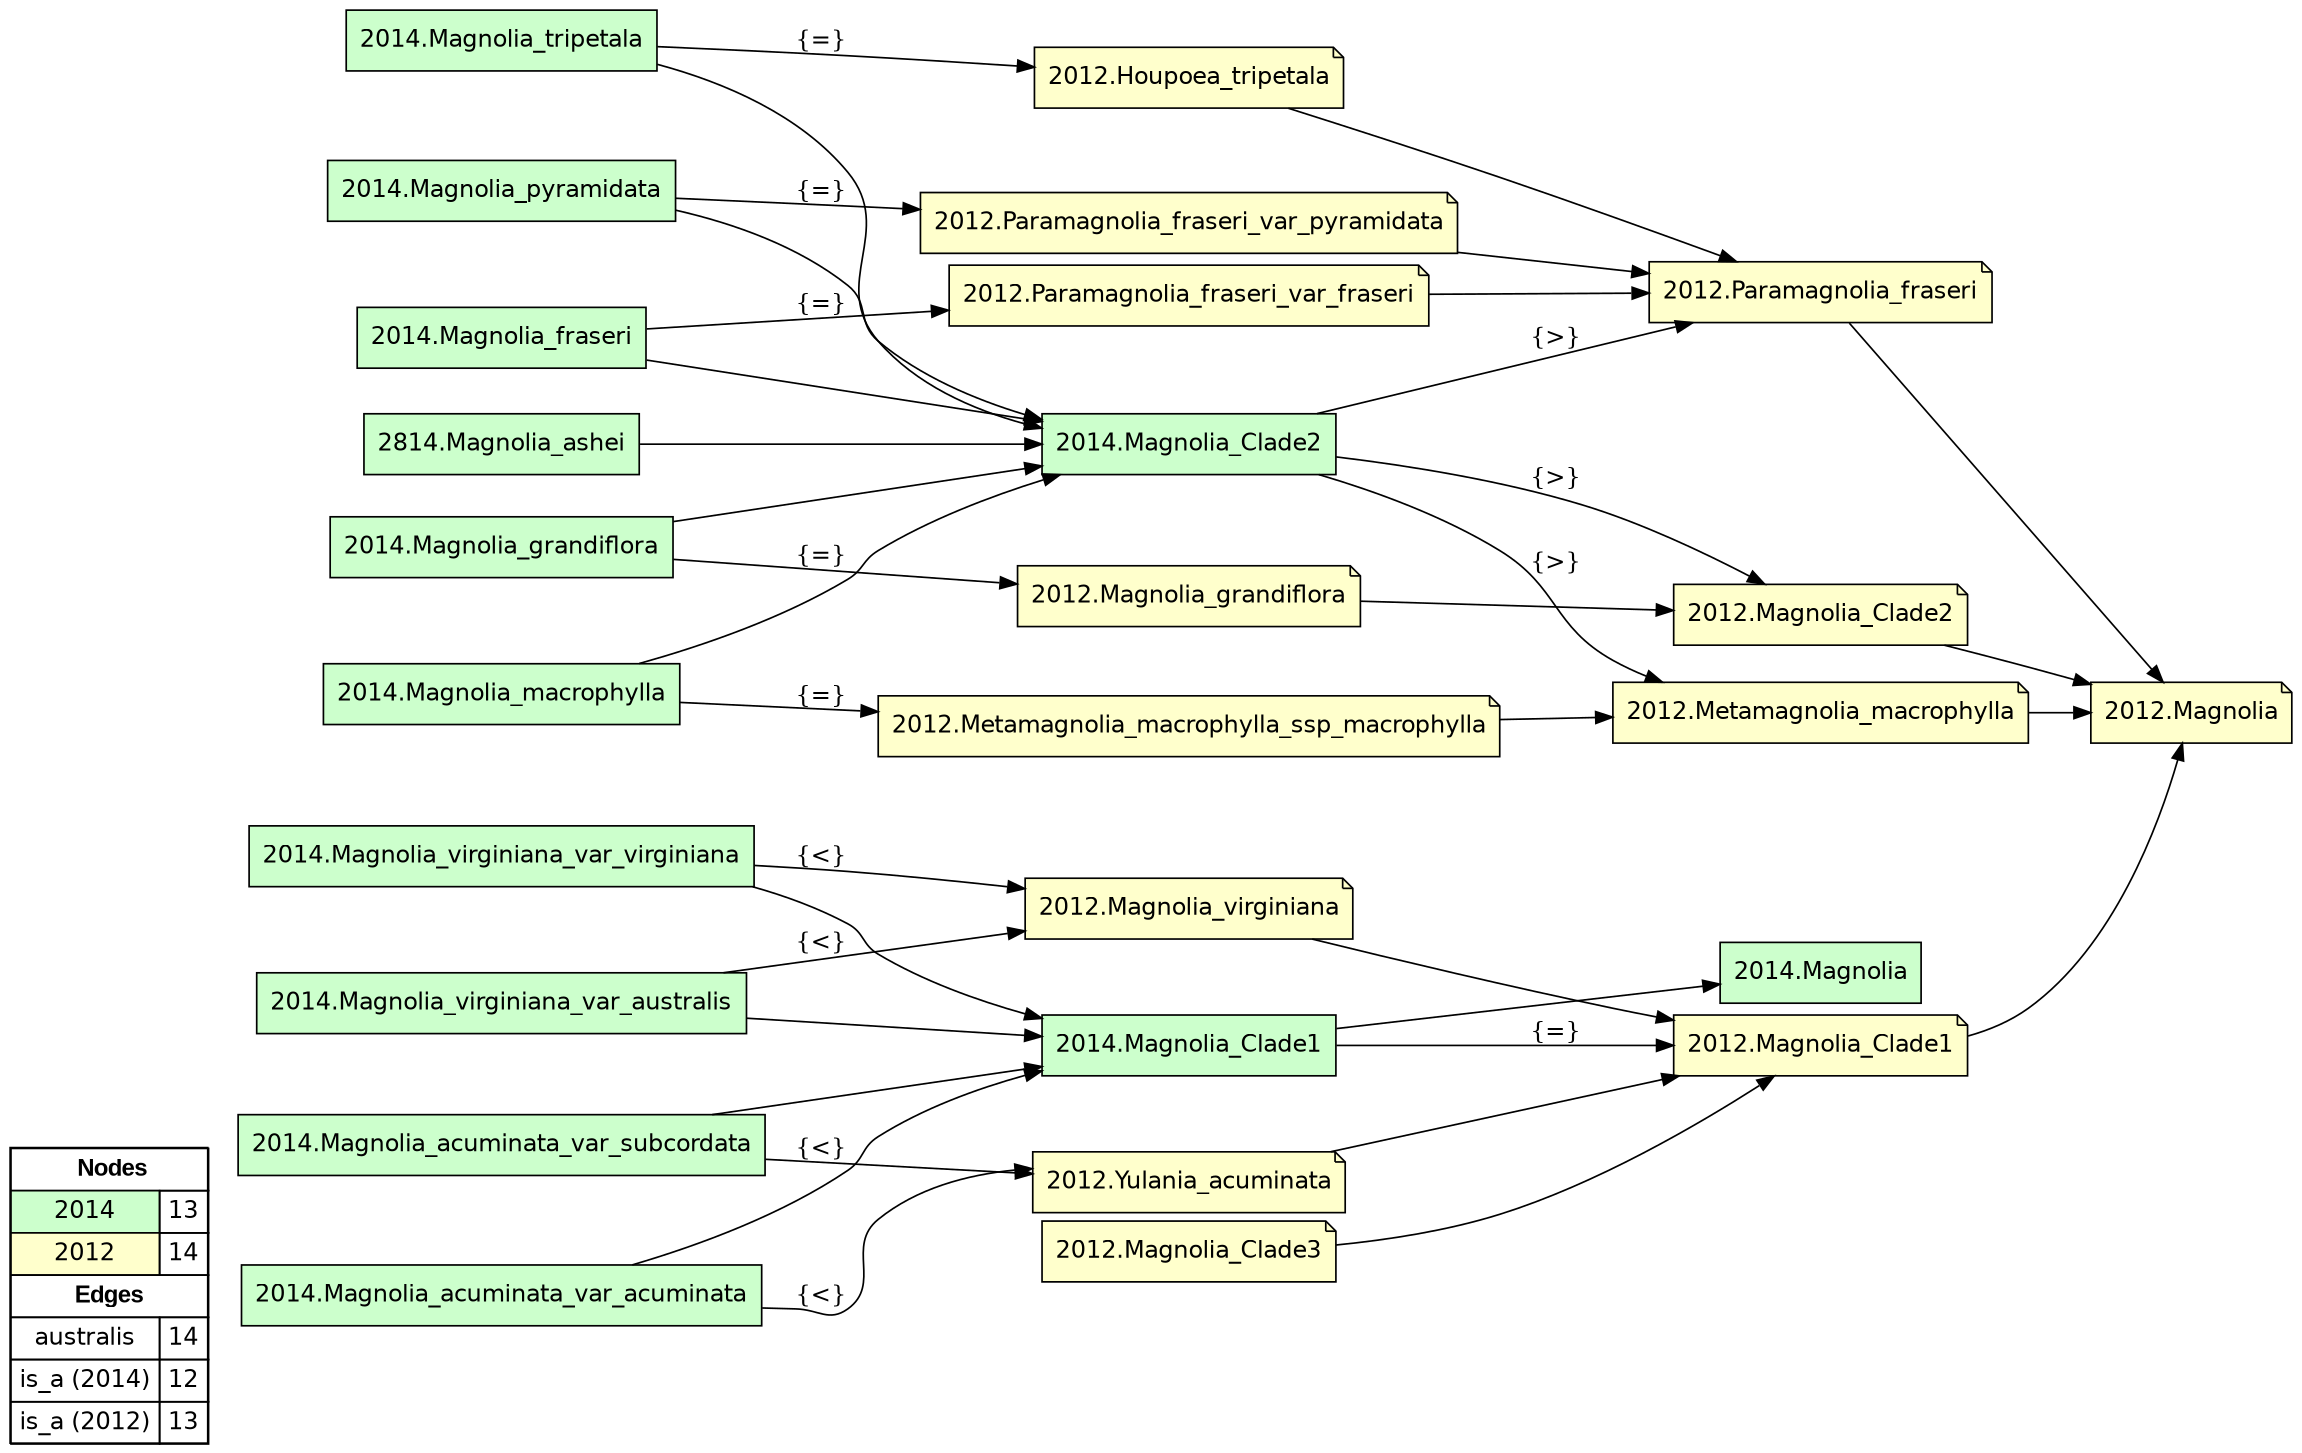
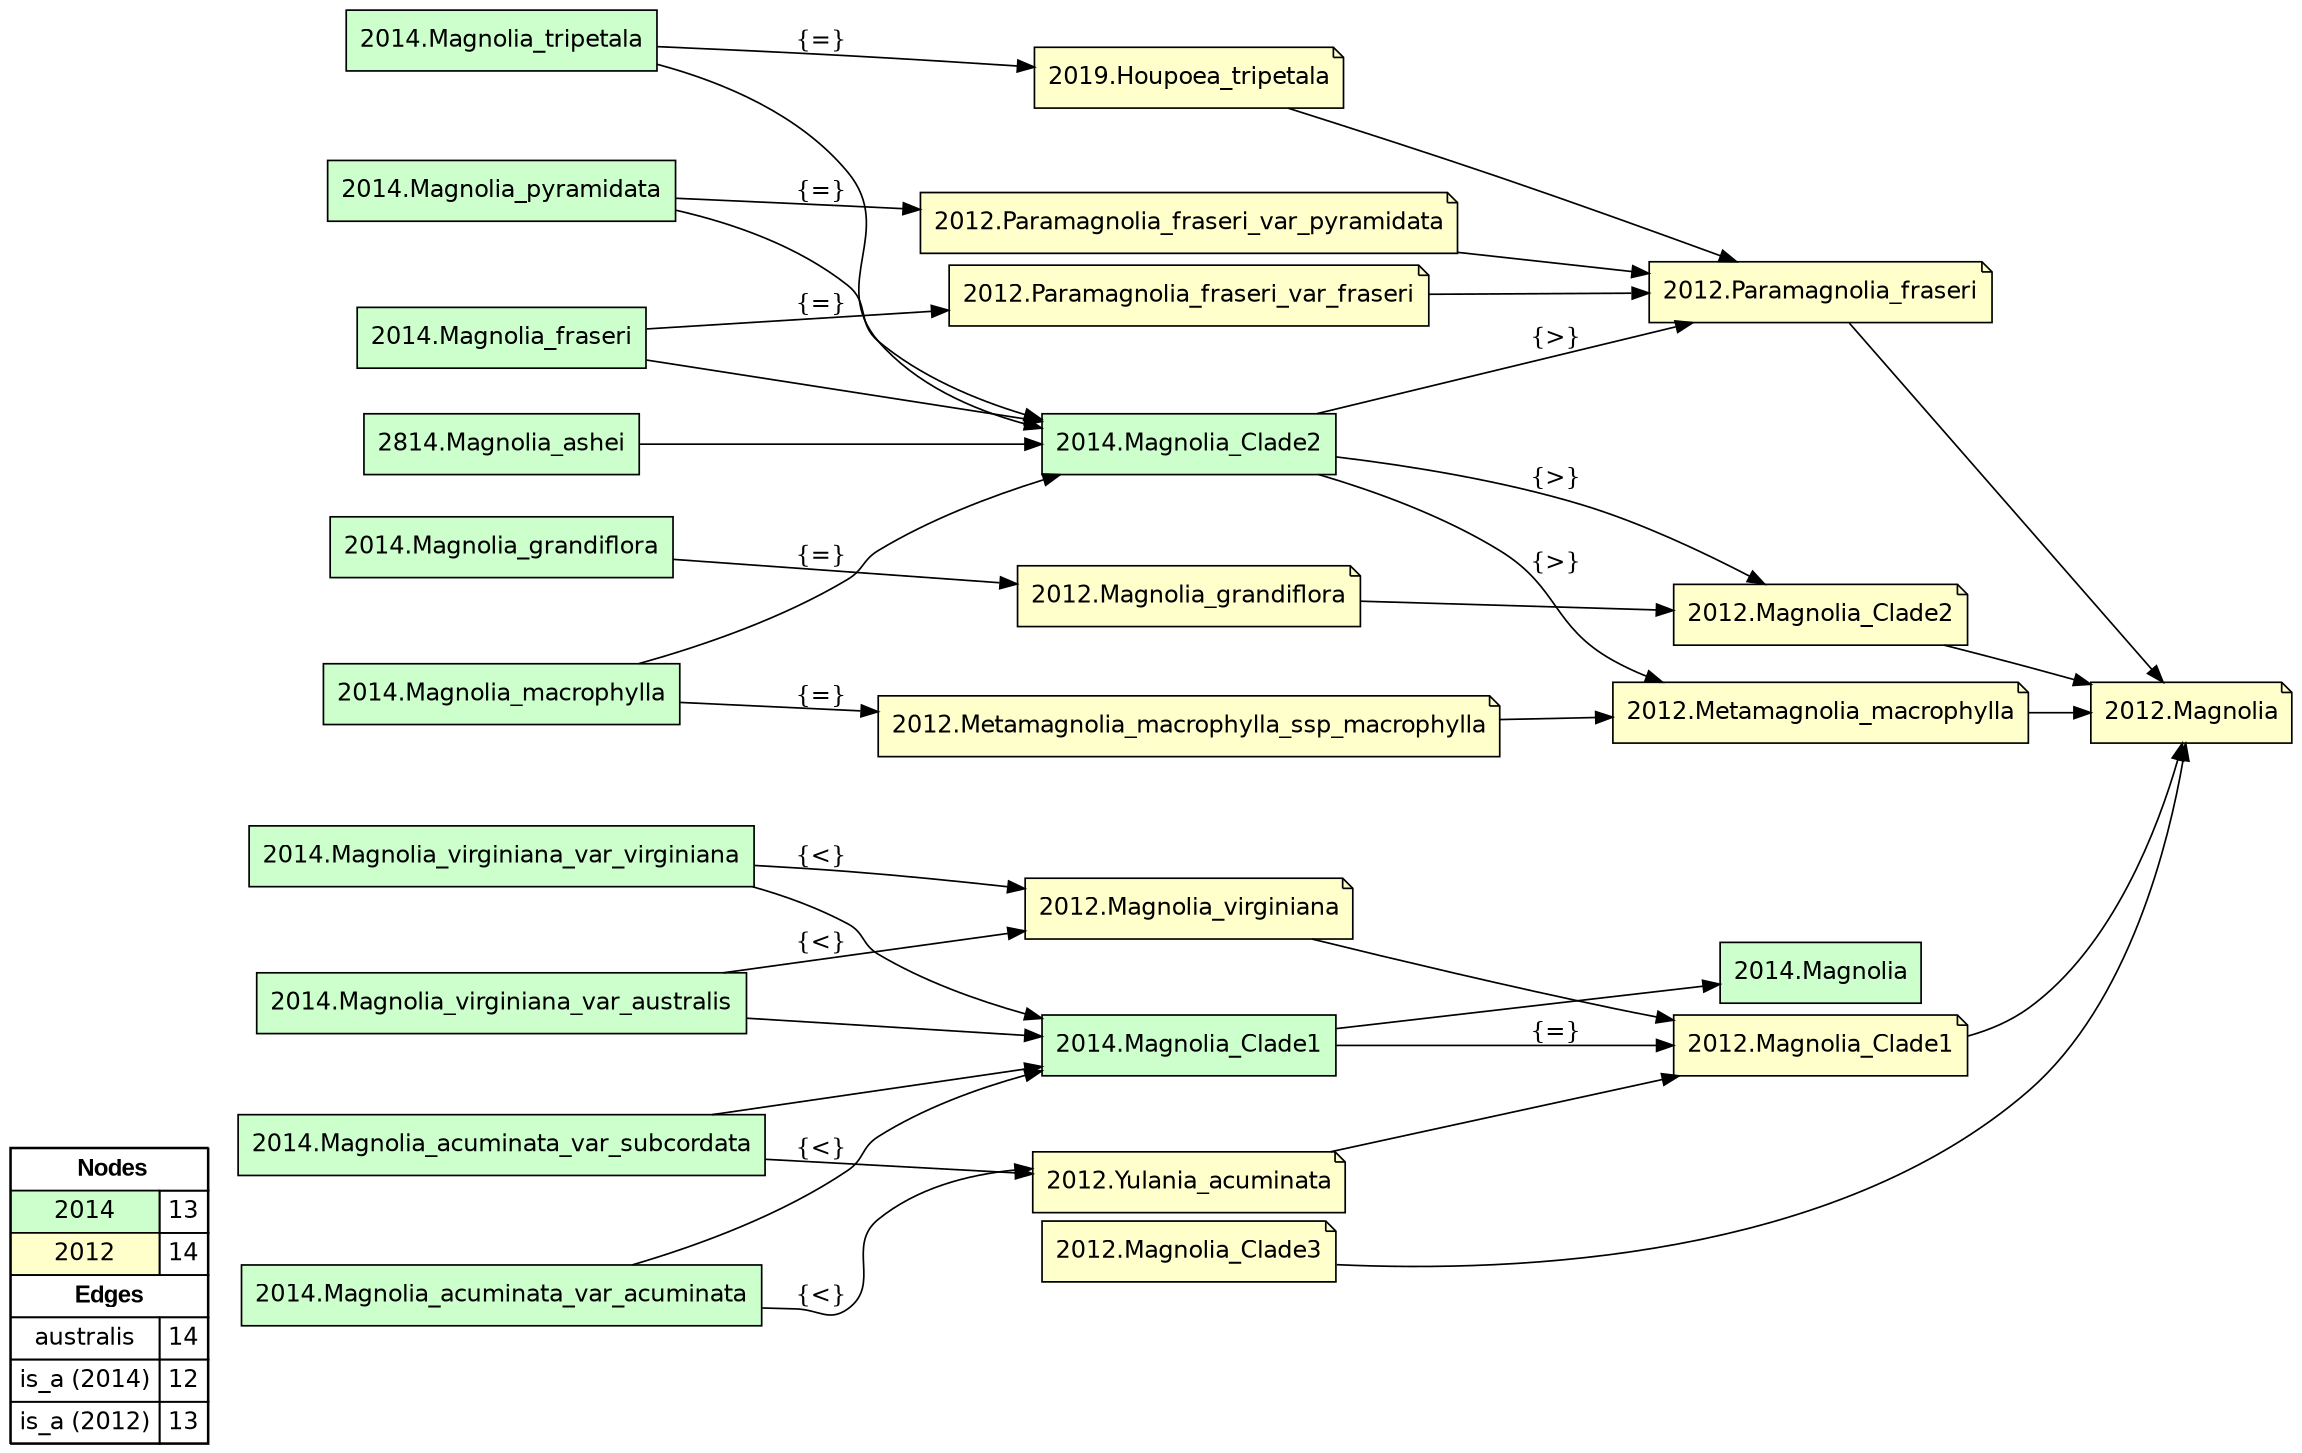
  digraph {
    rankdir=LR
    node [fillcolor="#CCFFCC" fontname=helvetica shape=box style=filled]
    edge [color="#000000" constraint=true dir=forward penwidth=1 style=solid]
    n1 [fillcolor=white label=<   <TABLE BORDER="0" CELLBORDER="1" CELLSPACING="0" CELLPADDING="4">  <TR> <TD COLSPAN="2"><font face="Arial Black"> Nodes</font></TD> </TR>  <TR>   <TD bgcolor="#CCFFCC" fontname="helvetica">2014</TD>   <TD>13</TD>   </TR>  <TR>   <TD bgcolor="#FFFFCC" fontname="helvetica">2012</TD>   <TD>14</TD>   </TR>  <TR> <TD COLSPAN="2"><font face = "Arial Black"> Edges </font></TD> </TR>  <TR>   <TD><font color ="#000000">australis</font></TD><TD>14</TD> </TR> <TR>   <TD><font color ="#000000">is_a (2014)</font></TD><TD>12</TD> </TR> <TR>   <TD><font color ="#000000">is_a (2012)</font></TD><TD>13</TD> </TR> </TABLE>   > margin=0]
    "2014.Magnolia_tripetala"
    "2014.Magnolia_Clade2"
-   "2012.Houpoea_tripetala" [fillcolor="#FFFFCC" shape=note]
+   "2012.Houpoea_tripetala" [fillcolor="#FFFFCC" shape=note label="2019.Houpoea_tripetala"]
    "2012.Metamagnolia_macrophylla" [fillcolor="#FFFFCC" shape=note]
    "2012.Magnolia_Clade2" [fillcolor="#FFFFCC" shape=note]
    "2012.Paramagnolia_fraseri" [fillcolor="#FFFFCC" shape=note]
    "2014.Magnolia_fraseri"
    "2012.Paramagnolia_fraseri_var_fraseri" [fillcolor="#FFFFCC" shape=note]
    "2014.Magnolia_acuminata_var_subcordata"
    "2014.Magnolia_Clade1"
    "2012.Yulania_acuminata" [fillcolor="#FFFFCC" shape=note]
    "2014.Magnolia"
    "2012.Magnolia_Clade1" [fillcolor="#FFFFCC" shape=note]
    "2012.Magnolia" [fillcolor="#FFFFCC" shape=note]
    "2014.Magnolia_grandiflora"
    "2012.Magnolia_grandiflora" [fillcolor="#FFFFCC" shape=note]
    "2014.Magnolia_virginiana_var_australis"
    "2012.Magnolia_virginiana" [fillcolor="#FFFFCC" shape=note]
    "2014.Magnolia_acuminata_var_acuminata"
    n21 [label="2814.Magnolia_ashei"]
    "2014.Magnolia_virginiana_var_virginiana"
    "2014.Magnolia_macrophylla"
    "2012.Metamagnolia_macrophylla_ssp_macrophylla" [fillcolor="#FFFFCC" shape=note]
    "2014.Magnolia_pyramidata"
    "2012.Paramagnolia_fraseri_var_pyramidata" [fillcolor="#FFFFCC" shape=note]
    "2012.Magnolia_Clade3" [fillcolor="#FFFFCC" shape=note]
    subgraph sub_1 {
      rank=source
      n1
    }
    "2014.Magnolia_tripetala" -> "2014.Magnolia_Clade2"
    "2014.Magnolia_tripetala" -> "2012.Houpoea_tripetala" [label="{=}"]
    "2014.Magnolia_Clade2" -> "2012.Metamagnolia_macrophylla" [label="{>}"]
    "2014.Magnolia_Clade2" -> "2012.Magnolia_Clade2" [label="{>}"]
    "2014.Magnolia_Clade2" -> "2012.Paramagnolia_fraseri" [label="{>}"]
    "2012.Houpoea_tripetala" -> "2012.Paramagnolia_fraseri"
    "2012.Metamagnolia_macrophylla" -> "2012.Magnolia"
    "2012.Magnolia_Clade2" -> "2012.Magnolia"
    "2012.Paramagnolia_fraseri" -> "2012.Magnolia"
    "2014.Magnolia_fraseri" -> "2014.Magnolia_Clade2"
    "2014.Magnolia_fraseri" -> "2012.Paramagnolia_fraseri_var_fraseri" [label="{=}"]
    "2012.Paramagnolia_fraseri_var_fraseri" -> "2012.Paramagnolia_fraseri"
    "2014.Magnolia_acuminata_var_subcordata" -> "2014.Magnolia_Clade1"
    "2014.Magnolia_acuminata_var_subcordata" -> "2012.Yulania_acuminata" [label="{<}"]
    "2014.Magnolia_Clade1" -> "2014.Magnolia"
    "2014.Magnolia_Clade1" -> "2012.Magnolia_Clade1" [label="{=}"]
    "2012.Yulania_acuminata" -> "2012.Magnolia_Clade1"
    "2012.Magnolia_Clade1" -> "2012.Magnolia"
-   "2014.Magnolia_grandiflora" -> "2014.Magnolia_Clade2"
    "2014.Magnolia_grandiflora" -> "2012.Magnolia_grandiflora" [label="{=}"]
    "2012.Magnolia_grandiflora" -> "2012.Magnolia_Clade2"
    "2014.Magnolia_virginiana_var_australis" -> "2014.Magnolia_Clade1"
    "2014.Magnolia_virginiana_var_australis" -> "2012.Magnolia_virginiana" [label="{<}"]
    "2012.Magnolia_virginiana" -> "2012.Magnolia_Clade1"
    "2014.Magnolia_acuminata_var_acuminata" -> "2014.Magnolia_Clade1"
    "2014.Magnolia_acuminata_var_acuminata" -> "2012.Yulania_acuminata" [label="{<}"]
    n21 -> "2014.Magnolia_Clade2"
    "2014.Magnolia_virginiana_var_virginiana" -> "2014.Magnolia_Clade1"
    "2014.Magnolia_virginiana_var_virginiana" -> "2012.Magnolia_virginiana" [label="{<}"]
    "2014.Magnolia_macrophylla" -> "2014.Magnolia_Clade2"
    "2014.Magnolia_macrophylla" -> "2012.Metamagnolia_macrophylla_ssp_macrophylla" [label="{=}"]
    "2012.Metamagnolia_macrophylla_ssp_macrophylla" -> "2012.Metamagnolia_macrophylla"
    "2014.Magnolia_pyramidata" -> "2014.Magnolia_Clade2"
    "2014.Magnolia_pyramidata" -> "2012.Paramagnolia_fraseri_var_pyramidata" [label="{=}"]
    "2012.Paramagnolia_fraseri_var_pyramidata" -> "2012.Paramagnolia_fraseri"
-   "2012.Magnolia_Clade3" -> "2012.Magnolia_Clade1"
+   "2012.Magnolia_Clade3" -> "2012.Magnolia"
  }
